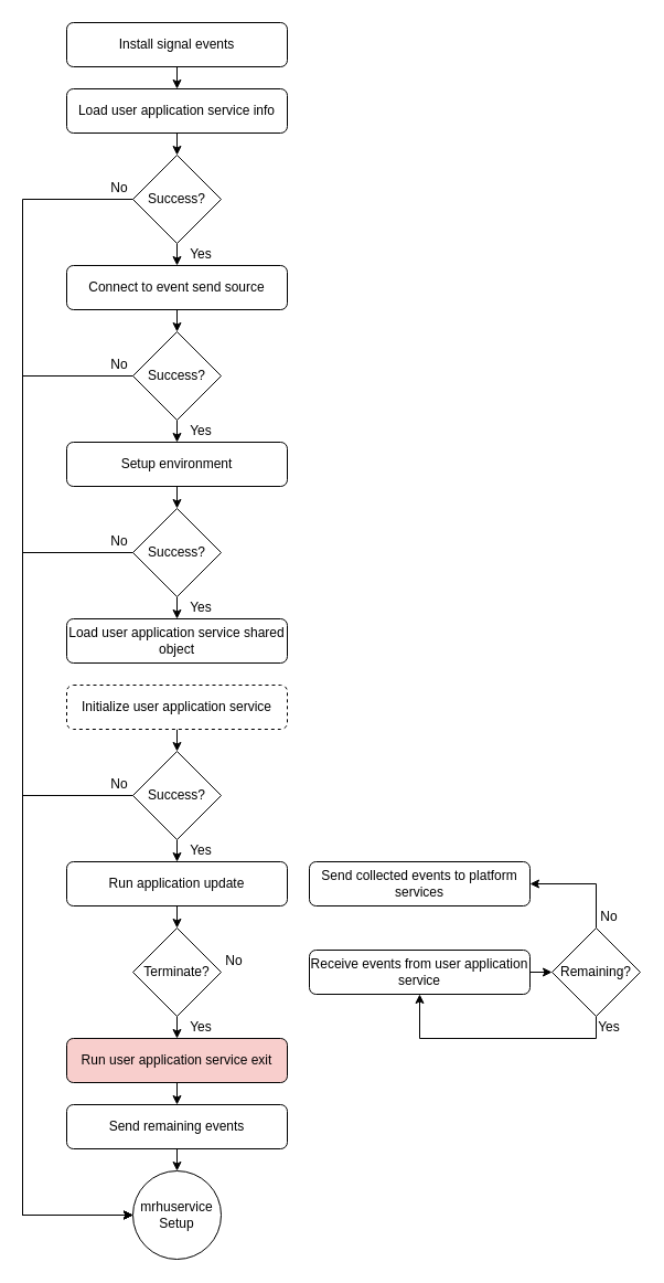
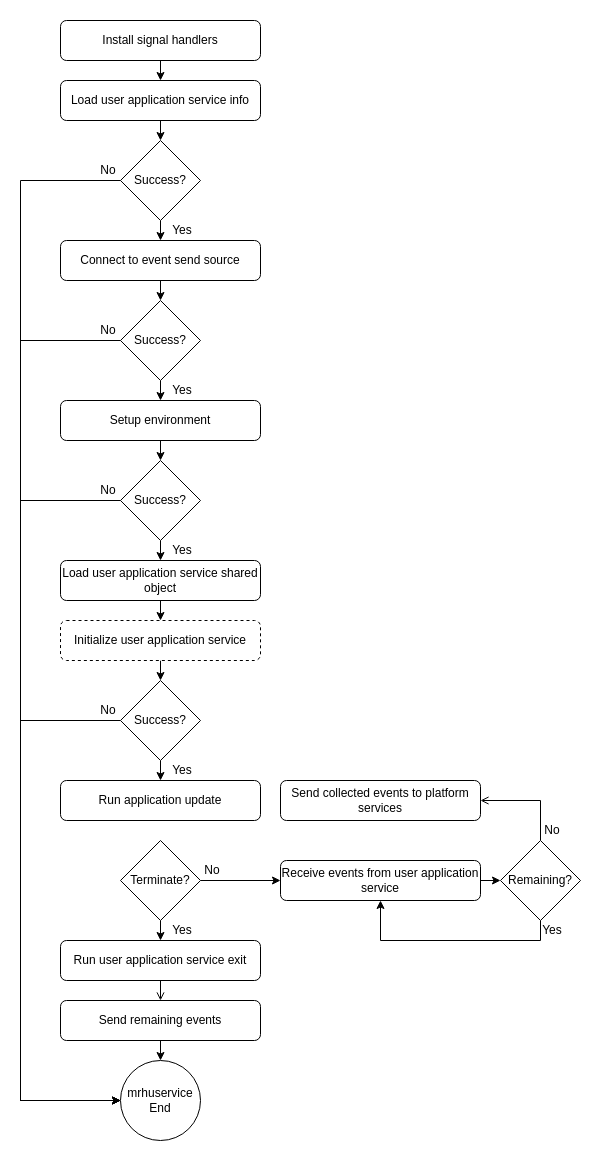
  <mxCell id="0" />
  <mxCell id="1" parent="0" />
  <mxCell id="2" style="edgeStyle=orthogonalEdgeStyle;rounded=0;orthogonalLoop=1;jettySize=auto;html=1;exitX=0.5;exitY=1;exitDx=0;exitDy=0;entryX=0.5;entryY=0;entryDx=0;entryDy=0;" parent="1" source="3" target="9" edge="1"><mxGeometry relative="1" as="geometry" /></mxCell>
- <mxCell id="3" value="Install signal events" style="rounded=1;whiteSpace=wrap;html=1;" parent="1" vertex="1"><mxGeometry x="60" y="20" width="200" height="40" as="geometry" /></mxCell>
+ <mxCell id="3" value="Install signal handlers" style="rounded=1;whiteSpace=wrap;html=1;" parent="1" vertex="1"><mxGeometry x="60" y="20" width="200" height="40" as="geometry" /></mxCell>
  <mxCell id="4" style="edgeStyle=orthogonalEdgeStyle;rounded=0;orthogonalLoop=1;jettySize=auto;html=1;exitX=0.5;exitY=1;exitDx=0;exitDy=0;entryX=0.5;entryY=0;entryDx=0;entryDy=0;" parent="1" source="5" target="7" edge="1"><mxGeometry relative="1" as="geometry" /></mxCell>
  <mxCell id="5" value="Connect to event send source" style="rounded=1;whiteSpace=wrap;html=1;" parent="1" vertex="1"><mxGeometry x="60" y="240" width="200" height="40" as="geometry" /></mxCell>
  <mxCell id="6" style="edgeStyle=orthogonalEdgeStyle;rounded=0;orthogonalLoop=1;jettySize=auto;html=1;exitX=0.5;exitY=1;exitDx=0;exitDy=0;entryX=0.5;entryY=0;entryDx=0;entryDy=0;" parent="1" source="7" target="13" edge="1"><mxGeometry relative="1" as="geometry" /></mxCell>
  <mxCell id="7" value="Success?" style="rhombus;whiteSpace=wrap;html=1;" parent="1" vertex="1"><mxGeometry x="120" y="300" width="80" height="80" as="geometry" /></mxCell>
  <mxCell id="8" style="edgeStyle=orthogonalEdgeStyle;rounded=0;orthogonalLoop=1;jettySize=auto;html=1;exitX=0.5;exitY=1;exitDx=0;exitDy=0;entryX=0.5;entryY=0;entryDx=0;entryDy=0;" parent="1" source="9" target="11" edge="1"><mxGeometry relative="1" as="geometry" /></mxCell>
  <mxCell id="9" value="Load user application service info" style="rounded=1;whiteSpace=wrap;html=1;" parent="1" vertex="1"><mxGeometry x="60" y="80" width="200" height="40" as="geometry" /></mxCell>
  <mxCell id="10" style="edgeStyle=orthogonalEdgeStyle;rounded=0;orthogonalLoop=1;jettySize=auto;html=1;exitX=0.5;exitY=1;exitDx=0;exitDy=0;entryX=0.5;entryY=0;entryDx=0;entryDy=0;" parent="1" source="11" target="5" edge="1"><mxGeometry relative="1" as="geometry" /></mxCell>
  <mxCell id="11" value="Success?" style="rhombus;whiteSpace=wrap;html=1;" parent="1" vertex="1"><mxGeometry x="120" y="140" width="80" height="80" as="geometry" /></mxCell>
  <mxCell id="12" style="edgeStyle=orthogonalEdgeStyle;rounded=0;orthogonalLoop=1;jettySize=auto;html=1;exitX=0.5;exitY=1;exitDx=0;exitDy=0;entryX=0.5;entryY=0;entryDx=0;entryDy=0;" parent="1" source="13" target="15" edge="1"><mxGeometry relative="1" as="geometry" /></mxCell>
  <mxCell id="13" value="Setup environment" style="rounded=1;whiteSpace=wrap;html=1;" parent="1" vertex="1"><mxGeometry x="60" y="400" width="200" height="40" as="geometry" /></mxCell>
  <mxCell id="14" style="edgeStyle=orthogonalEdgeStyle;rounded=0;orthogonalLoop=1;jettySize=auto;html=1;exitX=0.5;exitY=1;exitDx=0;exitDy=0;entryX=0.5;entryY=0;entryDx=0;entryDy=0;" edge="1" parent="1" source="15" target="53"><mxGeometry relative="1" as="geometry" /></mxCell>
  <mxCell id="15" value="Success?" style="rhombus;whiteSpace=wrap;html=1;" parent="1" vertex="1"><mxGeometry x="120" y="460" width="80" height="80" as="geometry" /></mxCell>
  <mxCell id="16" style="edgeStyle=orthogonalEdgeStyle;rounded=0;orthogonalLoop=1;jettySize=auto;html=1;exitX=0.5;exitY=1;exitDx=0;exitDy=0;entryX=0.5;entryY=0;entryDx=0;entryDy=0;" parent="1" source="17" target="20" edge="1"><mxGeometry relative="1" as="geometry" /></mxCell>
  <mxCell id="17" value="Initialize user application service" style="rounded=1;whiteSpace=wrap;html=1;dashed=1;" parent="1" vertex="1"><mxGeometry x="60" y="620" width="200" height="40" as="geometry" /></mxCell>
  <mxCell id="18" style="edgeStyle=orthogonalEdgeStyle;rounded=0;orthogonalLoop=1;jettySize=auto;html=1;exitX=0.5;exitY=1;exitDx=0;exitDy=0;entryX=0.5;entryY=0;entryDx=0;entryDy=0;" parent="1" source="20" target="25" edge="1"><mxGeometry relative="1" as="geometry" /></mxCell>
  <mxCell id="19" style="edgeStyle=orthogonalEdgeStyle;rounded=0;orthogonalLoop=1;jettySize=auto;html=1;exitX=0;exitY=0.5;exitDx=0;exitDy=0;entryX=0;entryY=0.5;entryDx=0;entryDy=0;" parent="1" source="20" target="30" edge="1"><mxGeometry relative="1" as="geometry"><Array as="points"><mxPoint x="20" y="720" /><mxPoint x="20" y="1100" /></Array></mxGeometry></mxCell>
  <mxCell id="20" value="Success?" style="rhombus;whiteSpace=wrap;html=1;" parent="1" vertex="1"><mxGeometry x="120" y="680" width="80" height="80" as="geometry" /></mxCell>
  <mxCell id="21" style="edgeStyle=orthogonalEdgeStyle;rounded=0;orthogonalLoop=1;jettySize=auto;html=1;exitX=0.5;exitY=1;exitDx=0;exitDy=0;entryX=0.5;entryY=0;entryDx=0;entryDy=0;" parent="1" source="23" target="27" edge="1"><mxGeometry relative="1" as="geometry" /></mxCell>
+ <mxCell id="22" style="edgeStyle=orthogonalEdgeStyle;rounded=0;orthogonalLoop=1;jettySize=auto;html=1;exitX=1;exitY=0.5;exitDx=0;exitDy=0;entryX=0;entryY=0.5;entryDx=0;entryDy=0;" edge="1" parent="1" source="23" target="51"><mxGeometry relative="1" as="geometry" /></mxCell>
  <mxCell id="23" value="Terminate?" style="rhombus;whiteSpace=wrap;html=1;" parent="1" vertex="1"><mxGeometry x="120" y="840" width="80" height="80" as="geometry" /></mxCell>
- <mxCell id="24" style="edgeStyle=orthogonalEdgeStyle;rounded=0;orthogonalLoop=1;jettySize=auto;html=1;exitX=0.5;exitY=1;exitDx=0;exitDy=0;entryX=0.5;entryY=0;entryDx=0;entryDy=0;" parent="1" source="25" target="23" edge="1"><mxGeometry relative="1" as="geometry" /></mxCell>
  <mxCell id="25" value="Run application update" style="rounded=1;whiteSpace=wrap;html=1;" parent="1" vertex="1"><mxGeometry x="60" y="780" width="200" height="40" as="geometry" /></mxCell>
- <mxCell id="26" style="edgeStyle=orthogonalEdgeStyle;rounded=0;orthogonalLoop=1;jettySize=auto;html=1;exitX=0.5;exitY=1;exitDx=0;exitDy=0;entryX=0.5;entryY=0;entryDx=0;entryDy=0;" parent="1" source="27" target="29" edge="1"><mxGeometry relative="1" as="geometry" /></mxCell>
- <mxCell id="27" value="Run user application service exit" style="rounded=1;whiteSpace=wrap;html=1;fillColor=#f8cecc;" parent="1" vertex="1"><mxGeometry x="60" y="940" width="200" height="40" as="geometry" /></mxCell>
+ <mxCell id="26" style="edgeStyle=orthogonalEdgeStyle;rounded=0;orthogonalLoop=1;jettySize=auto;html=1;exitX=0.5;exitY=1;exitDx=0;exitDy=0;entryX=0.5;entryY=0;entryDx=0;entryDy=0;endArrow=open;" parent="1" source="27" target="29" edge="1"><mxGeometry relative="1" as="geometry" /></mxCell>
+ <mxCell id="27" value="Run user application service exit" style="rounded=1;whiteSpace=wrap;html=1;" parent="1" vertex="1"><mxGeometry x="60" y="940" width="200" height="40" as="geometry" /></mxCell>
  <mxCell id="28" style="edgeStyle=orthogonalEdgeStyle;rounded=0;orthogonalLoop=1;jettySize=auto;html=1;exitX=0.5;exitY=1;exitDx=0;exitDy=0;entryX=0.5;entryY=0;entryDx=0;entryDy=0;" edge="1" parent="1" source="29" target="30"><mxGeometry relative="1" as="geometry" /></mxCell>
  <mxCell id="29" value="Send remaining events" style="rounded=1;whiteSpace=wrap;html=1;" parent="1" vertex="1"><mxGeometry x="60" y="1000" width="200" height="40" as="geometry" /></mxCell>
- <mxCell id="30" value="mrhuservice Setup" style="ellipse;whiteSpace=wrap;html=1;aspect=fixed;" parent="1" vertex="1"><mxGeometry x="120" y="1060" width="80" height="80" as="geometry" /></mxCell>
+ <mxCell id="30" value="mrhuservice End" style="ellipse;whiteSpace=wrap;html=1;aspect=fixed;" parent="1" vertex="1"><mxGeometry x="120" y="1060" width="80" height="80" as="geometry" /></mxCell>
  <mxCell id="31" value="Yes" style="text;html=1;strokeColor=none;fillColor=none;align=center;verticalAlign=middle;whiteSpace=wrap;rounded=0;" parent="1" vertex="1"><mxGeometry x="170" y="220" width="24" height="20" as="geometry" /></mxCell>
  <mxCell id="32" value="Yes" style="text;html=1;strokeColor=none;fillColor=none;align=center;verticalAlign=middle;whiteSpace=wrap;rounded=0;" parent="1" vertex="1"><mxGeometry x="170" y="380" width="24" height="20" as="geometry" /></mxCell>
  <mxCell id="33" value="Yes" style="text;html=1;strokeColor=none;fillColor=none;align=center;verticalAlign=middle;whiteSpace=wrap;rounded=0;" parent="1" vertex="1"><mxGeometry x="170" y="540" width="24" height="20" as="geometry" /></mxCell>
  <mxCell id="34" value="Yes" style="text;html=1;strokeColor=none;fillColor=none;align=center;verticalAlign=middle;whiteSpace=wrap;rounded=0;" parent="1" vertex="1"><mxGeometry x="170" y="760" width="24" height="20" as="geometry" /></mxCell>
  <mxCell id="35" value="Yes" style="text;html=1;strokeColor=none;fillColor=none;align=center;verticalAlign=middle;whiteSpace=wrap;rounded=0;" parent="1" vertex="1"><mxGeometry x="170" y="920" width="24" height="20" as="geometry" /></mxCell>
  <mxCell id="36" value="No" style="text;html=1;strokeColor=none;fillColor=none;align=center;verticalAlign=middle;whiteSpace=wrap;rounded=0;" parent="1" vertex="1"><mxGeometry x="96" y="700" width="24" height="20" as="geometry" /></mxCell>
  <mxCell id="37" style="edgeStyle=orthogonalEdgeStyle;rounded=0;orthogonalLoop=1;jettySize=auto;html=1;exitX=1;exitY=1;exitDx=0;exitDy=0;entryX=0;entryY=0.5;entryDx=0;entryDy=0;" parent="1" source="38" target="30" edge="1"><mxGeometry relative="1" as="geometry"><Array as="points"><mxPoint x="20" y="500" /><mxPoint x="20" y="1100" /></Array></mxGeometry></mxCell>
  <mxCell id="38" value="No" style="text;html=1;strokeColor=none;fillColor=none;align=center;verticalAlign=middle;whiteSpace=wrap;rounded=0;" parent="1" vertex="1"><mxGeometry x="96" y="480" width="24" height="20" as="geometry" /></mxCell>
  <mxCell id="39" style="edgeStyle=orthogonalEdgeStyle;rounded=0;orthogonalLoop=1;jettySize=auto;html=1;exitX=1;exitY=1;exitDx=0;exitDy=0;entryX=0;entryY=0.5;entryDx=0;entryDy=0;" parent="1" source="40" target="30" edge="1"><mxGeometry relative="1" as="geometry"><Array as="points"><mxPoint x="20" y="340" /><mxPoint x="20" y="1100" /></Array></mxGeometry></mxCell>
  <mxCell id="40" value="No" style="text;html=1;strokeColor=none;fillColor=none;align=center;verticalAlign=middle;whiteSpace=wrap;rounded=0;" parent="1" vertex="1"><mxGeometry x="96" y="320" width="24" height="20" as="geometry" /></mxCell>
  <mxCell id="41" style="edgeStyle=orthogonalEdgeStyle;rounded=0;orthogonalLoop=1;jettySize=auto;html=1;exitX=1;exitY=1;exitDx=0;exitDy=0;entryX=0;entryY=0.5;entryDx=0;entryDy=0;" parent="1" source="42" target="30" edge="1"><mxGeometry relative="1" as="geometry"><Array as="points"><mxPoint x="20" y="180" /><mxPoint x="20" y="1100" /></Array></mxGeometry></mxCell>
  <mxCell id="42" value="No" style="text;html=1;strokeColor=none;fillColor=none;align=center;verticalAlign=middle;whiteSpace=wrap;rounded=0;" parent="1" vertex="1"><mxGeometry x="96" y="160" width="24" height="20" as="geometry" /></mxCell>
  <mxCell id="43" style="edgeStyle=orthogonalEdgeStyle;rounded=0;orthogonalLoop=1;jettySize=auto;html=1;exitX=0.5;exitY=1;exitDx=0;exitDy=0;entryX=0.5;entryY=1;entryDx=0;entryDy=0;" edge="1" parent="1" source="45" target="51"><mxGeometry relative="1" as="geometry" /></mxCell>
- <mxCell id="44" style="edgeStyle=orthogonalEdgeStyle;rounded=0;orthogonalLoop=1;jettySize=auto;html=1;exitX=0.5;exitY=0;exitDx=0;exitDy=0;entryX=1;entryY=0.5;entryDx=0;entryDy=0;" edge="1" parent="1" source="45" target="49"><mxGeometry relative="1" as="geometry" /></mxCell>
+ <mxCell id="44" style="edgeStyle=orthogonalEdgeStyle;rounded=0;orthogonalLoop=1;jettySize=auto;html=1;exitX=0.5;exitY=0;exitDx=0;exitDy=0;entryX=1;entryY=0.5;entryDx=0;entryDy=0;endArrow=open;" edge="1" parent="1" source="45" target="49"><mxGeometry relative="1" as="geometry" /></mxCell>
  <mxCell id="45" value="Remaining?" style="rhombus;whiteSpace=wrap;html=1;" parent="1" vertex="1"><mxGeometry x="500" y="840" width="80" height="80" as="geometry" /></mxCell>
  <mxCell id="46" value="Yes" style="text;html=1;strokeColor=none;fillColor=none;align=center;verticalAlign=middle;whiteSpace=wrap;rounded=0;" parent="1" vertex="1"><mxGeometry x="540" y="920" width="24" height="20" as="geometry" /></mxCell>
  <mxCell id="47" value="No" style="text;html=1;strokeColor=none;fillColor=none;align=center;verticalAlign=middle;whiteSpace=wrap;rounded=0;" parent="1" vertex="1"><mxGeometry x="200" y="860" width="24" height="20" as="geometry" /></mxCell>
  <mxCell id="48" value="No" style="text;html=1;strokeColor=none;fillColor=none;align=center;verticalAlign=middle;whiteSpace=wrap;rounded=0;" parent="1" vertex="1"><mxGeometry x="540" y="820" width="24" height="20" as="geometry" /></mxCell>
  <mxCell id="49" value="Send collected events to platform services" style="rounded=1;whiteSpace=wrap;html=1;" parent="1" vertex="1"><mxGeometry x="280" y="780" width="200" height="40" as="geometry" /></mxCell>
  <mxCell id="50" style="edgeStyle=orthogonalEdgeStyle;rounded=0;orthogonalLoop=1;jettySize=auto;html=1;exitX=1;exitY=0.5;exitDx=0;exitDy=0;entryX=0;entryY=0.5;entryDx=0;entryDy=0;" edge="1" parent="1" source="51" target="45"><mxGeometry relative="1" as="geometry" /></mxCell>
  <mxCell id="51" value="Receive events from user application service" style="rounded=1;whiteSpace=wrap;html=1;" parent="1" vertex="1"><mxGeometry x="280" y="860" width="200" height="40" as="geometry" /></mxCell>
+ <mxCell id="52" style="edgeStyle=orthogonalEdgeStyle;rounded=0;orthogonalLoop=1;jettySize=auto;html=1;exitX=0.5;exitY=1;exitDx=0;exitDy=0;entryX=0.5;entryY=0;entryDx=0;entryDy=0;" parent="1" source="53" target="17" edge="1"><mxGeometry relative="1" as="geometry" /></mxCell>
  <mxCell id="53" value="Load user application service shared object" style="rounded=1;whiteSpace=wrap;html=1;" parent="1" vertex="1"><mxGeometry x="60" y="560" width="200" height="40" as="geometry" /></mxCell>
